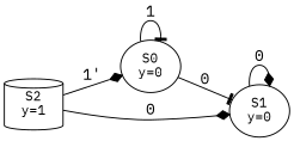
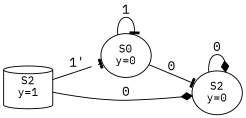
  digraph {
    fontname="IBM Plex Mono"
    rankdir=LR
    node [fontname="IBM Plex Mono" fontsize=12 shape=ellipse]
    edge [arrowhead=diamond fontname="IBM Plex Mono"]
    n1 [label="S0\ny=0"]
-   n2 [label="S1\ny=0"]
+   n2 [label="S2\ny=0"]
    n3 [label="S2\ny=1" shape=cylinder]
    n1 -> n1 [arrowhead=tee label=1]
    n1 -> n2 [arrowhead=tee label=0]
    n2 -> n2 [label=0]
-   n3 -> n1 [label="1'"]
+   n3 -> n1 [arrowhead=tee label="1'"]
    n3 -> n2 [label=0]
  }
